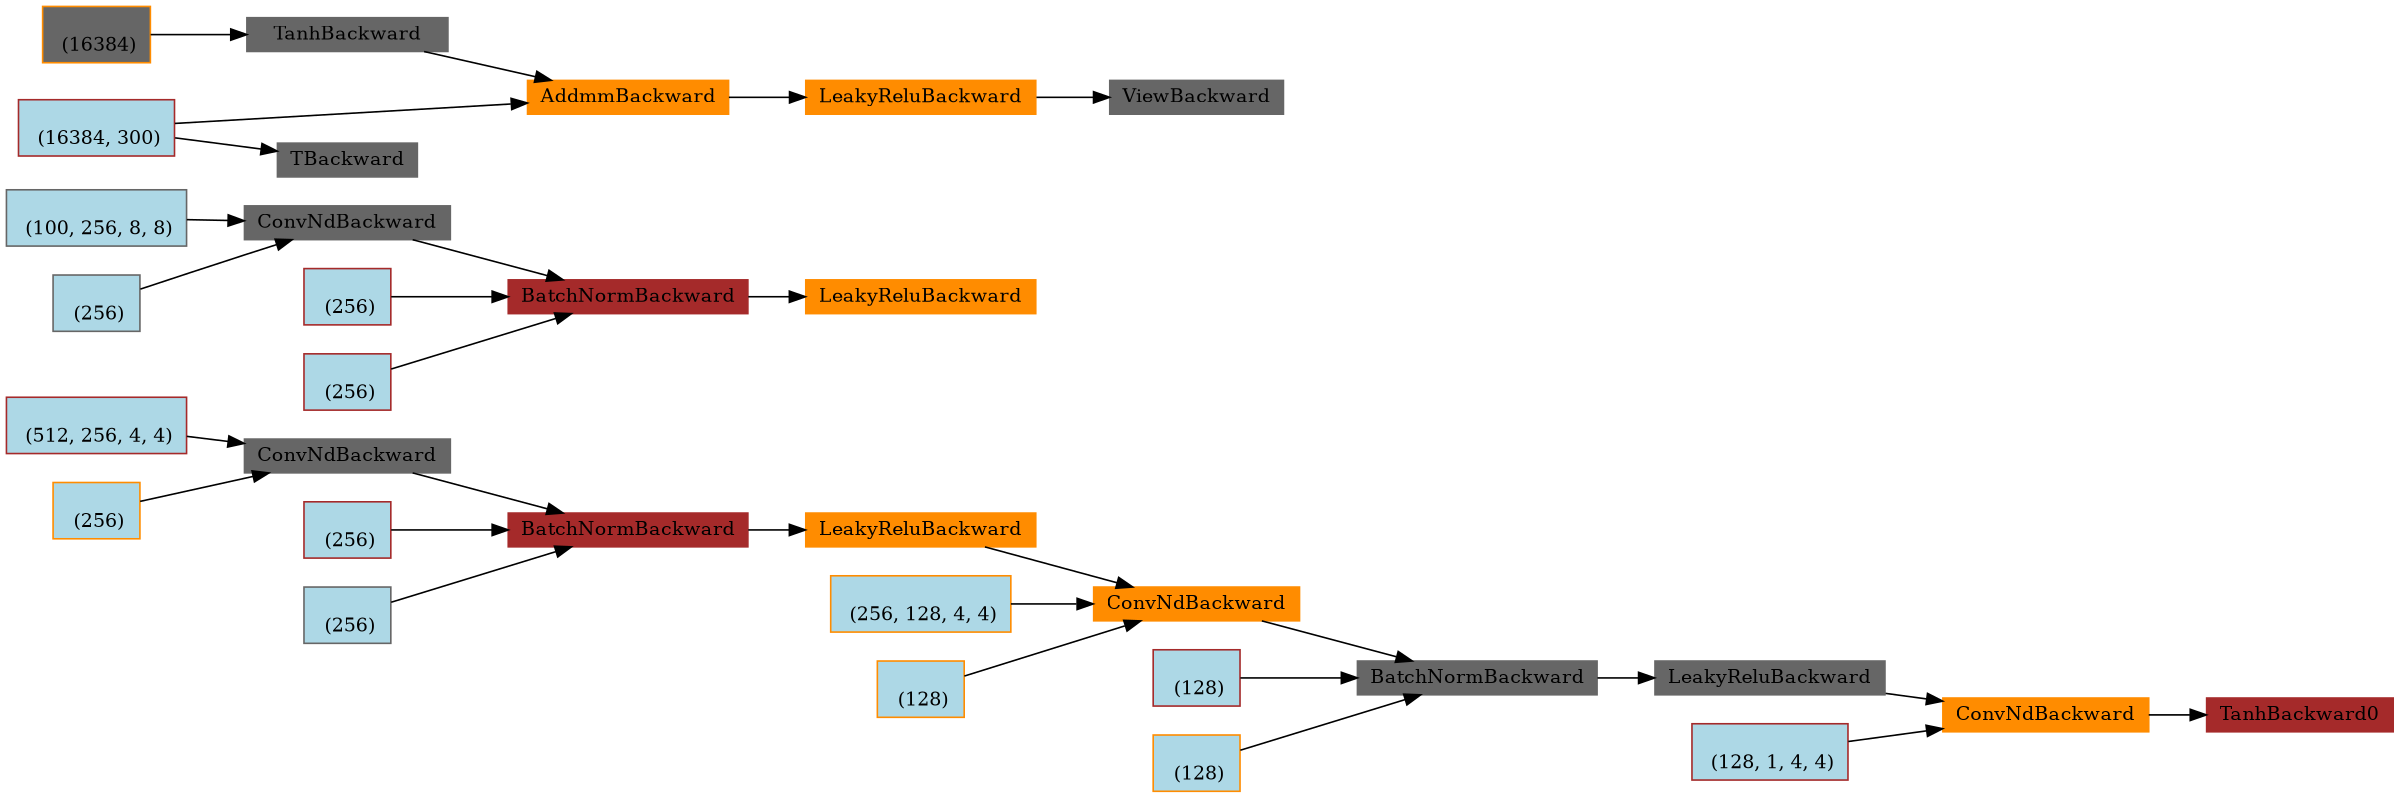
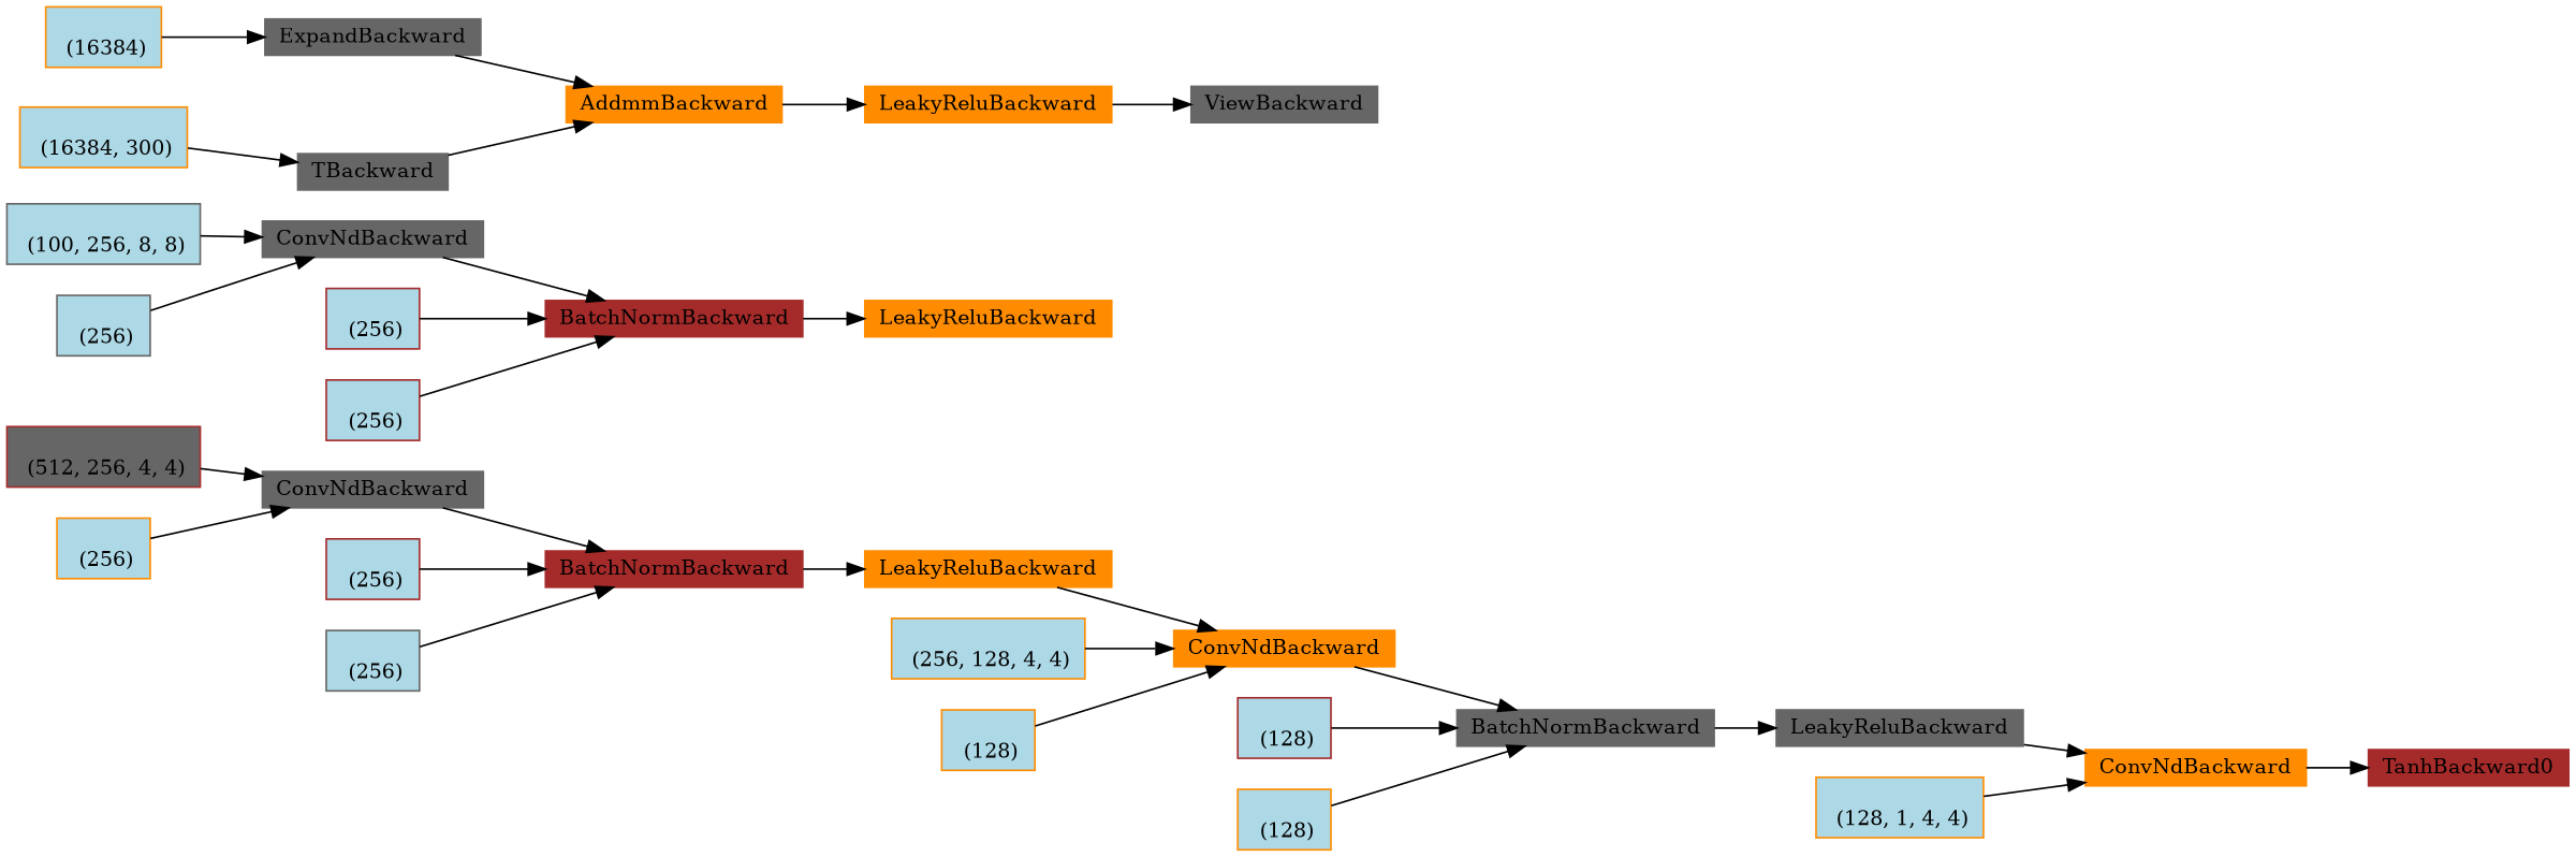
  digraph {
    rankdir=LR
    node [align=left color=darkorange fontsize=12 ranksep=0.1 shape=box style=filled]
    n1 [color=brown height=0.2 label=TanhBackward0]
    n2 [height=0.2 label=ConvNdBackward]
    n3 [color=gray40 height=0.2 label=LeakyReluBackward]
    n4 [color=gray40 height=0.2 label=BatchNormBackward]
    n5 [height=0.2 label=ConvNdBackward]
    n6 [height=0.2 label=LeakyReluBackward]
    n7 [color=brown height=0.2 label=BatchNormBackward]
    n8 [color=gray40 height=0.2 label=ConvNdBackward]
    n9 [height=0.2 label=LeakyReluBackward]
    n10 [color=brown height=0.2 label=BatchNormBackward]
    n11 [color=gray40 height=0.2 label=ConvNdBackward]
    n12 [color=gray40 fillcolor=lightblue height=0.2 label="\n (100, 256, 8, 8)"]
    n13 [color=gray40 fillcolor=lightblue height=0.2 label="\n (256)"]
    n14 [color=brown fillcolor=lightblue height=0.2 label="\n (256)"]
    n15 [color=brown fillcolor=lightblue height=0.2 label="\n (256)"]
    n16 [color=gray40 height=0.2 label=ViewBackward]
    n17 [height=0.2 label=LeakyReluBackward]
    n18 [height=0.2 label=AddmmBackward]
-   n19 [color=gray40 height=0.2 label=TanhBackward]
-   n20 [fillcolor=gray40 height=0.2 label="\n (16384)"]
+   n19 [color=gray40 height=0.2 label=ExpandBackward]
+   n20 [fillcolor=lightblue height=0.2 label="\n (16384)"]
    n21 [color=gray40 height=0.2 label=TBackward]
-   n22 [color=brown fillcolor=lightblue height=0.2 label="\n (16384, 300)"]
-   n23 [color=brown fillcolor=lightblue height=0.2 label="\n (512, 256, 4, 4)"]
+   n22 [fillcolor=lightblue height=0.2 label="\n (16384, 300)"]
+   n23 [color=brown fillcolor=gray40 height=0.2 label="\n (512, 256, 4, 4)"]
    n24 [fillcolor=lightblue height=0.2 label="\n (256)"]
    n25 [color=brown fillcolor=lightblue height=0.2 label="\n (256)"]
    n26 [color=gray40 fillcolor=lightblue height=0.2 label="\n (256)"]
    n27 [fillcolor=lightblue height=0.2 label="\n (256, 128, 4, 4)"]
    n28 [fillcolor=lightblue height=0.2 label="\n (128)"]
    n29 [color=brown fillcolor=lightblue height=0.2 label="\n (128)"]
    n30 [fillcolor=lightblue height=0.2 label="\n (128)"]
-   n31 [color=brown fillcolor=lightblue height=0.2 label="\n (128, 1, 4, 4)"]
+   n31 [fillcolor=lightblue height=0.2 label="\n (128, 1, 4, 4)"]
    n2 -> n1
    n3 -> n2
    n4 -> n3
    n5 -> n4
    n6 -> n5
    n7 -> n6
    n8 -> n7
    n10 -> n9
    n11 -> n10
    n12 -> n11
    n13 -> n11
    n14 -> n10
    n15 -> n10
    n17 -> n16
    n18 -> n17
    n19 -> n18
    n20 -> n19
-   n22 -> n18
+   n21 -> n18
    n22 -> n21
    n23 -> n8
    n24 -> n8
    n25 -> n7
    n26 -> n7
    n27 -> n5
    n28 -> n5
    n29 -> n4
    n30 -> n4
    n31 -> n2
  }
